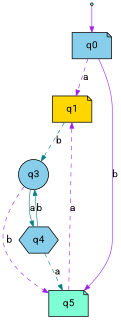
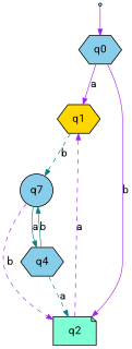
  digraph {
    fontname=Roboto
    rankdir=TB
    node [fillcolor=skyblue fontname=Roboto shape=hexagon style=filled]
    edge [arrowsize=0.8 color=purple fontname=Roboto penwidth=0.8 style=dashed]
    inic [fillcolor=aquamarine shape=point]
-   q0 [shape=note]
-   q1 [fillcolor=gold shape=note]
-   q2 [fillcolor=aquamarine shape=note label=q5]
-   q3 [shape=circle]
+   q0
+   q1 [fillcolor=gold]
+   q2 [fillcolor=aquamarine shape=note]
+   q3 [shape=circle label=q7]
    q4
    inic -> q0 [style=solid]
-   q0 -> q1 [label=a]
+   q0 -> q1 [label=a style=solid]
    q0 -> q2 [label=b style=solid]
    q1 -> q3 [color=teal label=b]
    q2 -> q1 [label=a]
    q3 -> q2 [label=b]
    q3 -> q4 [color=teal label=a style=solid]
    q4 -> q2 [color=teal label=a]
    q4 -> q3 [color=teal label=b style=solid]
  }
